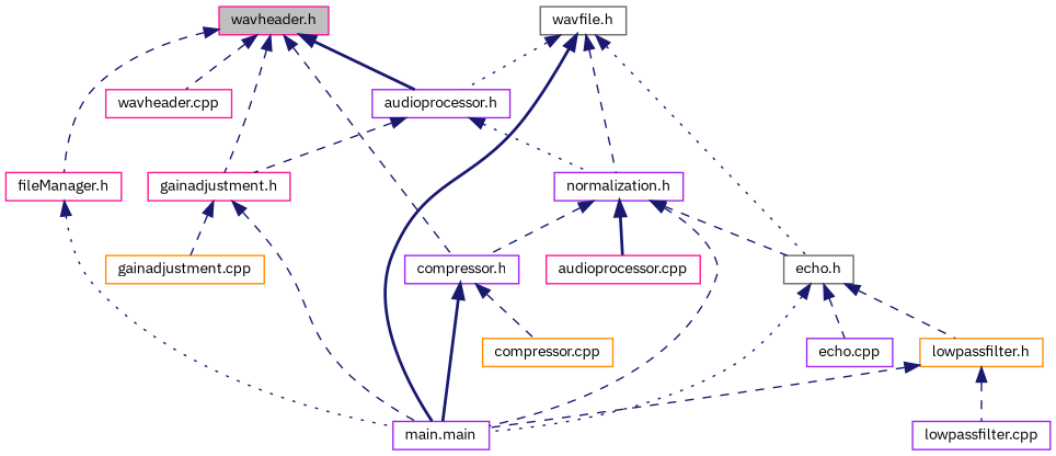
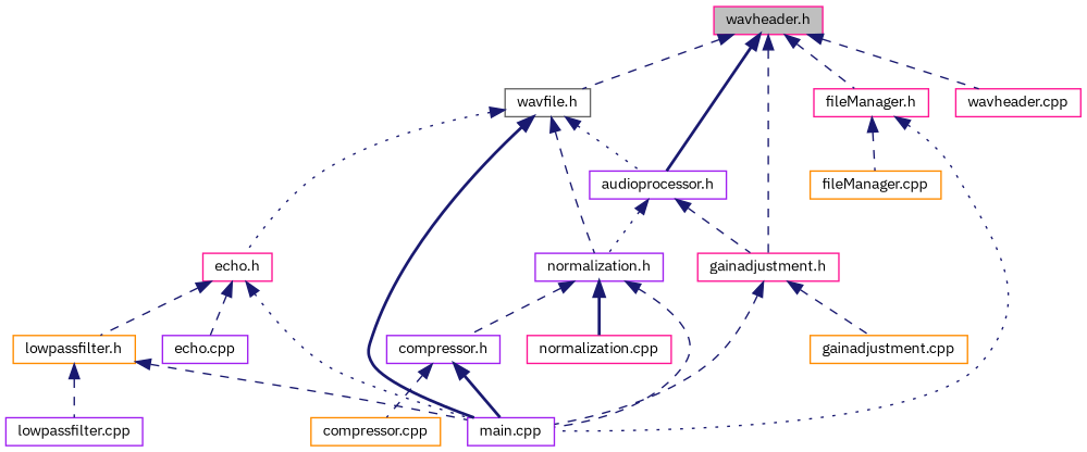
  digraph {
    fontname="IBM Plex Sans"
    node [color=purple fillcolor=white fontname="IBM Plex Sans" fontsize=10 shape=record style=filled]
    edge [color=midnightblue dir=back fontname="IBM Plex Sans" fontsize=10 labelfontname=Helvetica labelfontsize=10 style=dashed]
    n1 [color=deeppink fillcolor=grey75 fontcolor=black height=0.2 label="wavheader.h" width=0.4]
    n2 [height=0.2 label="audioprocessor.h" width=0.4]
    n3 [color=gray40 height=0.2 label="wavfile.h" width=0.4]
    n4 [color=deeppink height=0.2 label="fileManager.h" width=0.4]
    n5 [color=deeppink height=0.2 label="wavheader.cpp" width=0.4]
    n6 [color=deeppink height=0.2 label="gainadjustment.h" width=0.4]
    n7 [height=0.2 label="normalization.h" width=0.4]
-   n8 [height=0.2 label="main.main" width=0.4]
-   n9 [color=gray40 height=0.2 label="echo.h" width=0.4]
+   n8 [height=0.2 label="main.cpp" width=0.4]
+   n9 [color=deeppink height=0.2 label="echo.h" width=0.4]
+   n10 [color=darkorange height=0.2 label="fileManager.cpp" width=0.4]
    n11 [height=0.2 label="compressor.h" width=0.4]
-   n12 [color=deeppink height=0.2 label="audioprocessor.cpp" width=0.4]
+   n12 [color=deeppink height=0.2 label="normalization.cpp" width=0.4]
    n13 [color=darkorange height=0.2 label="gainadjustment.cpp" width=0.4]
    n14 [color=darkorange height=0.2 label="compressor.cpp" width=0.4]
    n15 [height=0.2 label="echo.cpp" width=0.4]
    n16 [color=darkorange height=0.2 label="lowpassfilter.h" width=0.4]
    n17 [height=0.2 label="lowpassfilter.cpp" width=0.4]
    n1 -> n2 [style=bold]
-   n1 -> n11
+   n1 -> n3
    n1 -> n4
    n1 -> n5
    n1 -> n6
    n2 -> n6
    n2 -> n7 [style=dotted]
    n3 -> n2 [style=dotted]
    n3 -> n7
    n3 -> n8 [style=bold]
    n3 -> n9 [style=dotted]
    n4 -> n8 [style=dotted]
+   n4 -> n10
    n6 -> n8
    n6 -> n13
    n7 -> n8
-   n7 -> n9
    n7 -> n11
    n7 -> n12 [style=bold]
    n9 -> n8 [style=dotted]
    n9 -> n15
    n9 -> n16
    n11 -> n8 [style=bold]
    n11 -> n14
    n16 -> n8
    n16 -> n17
  }
